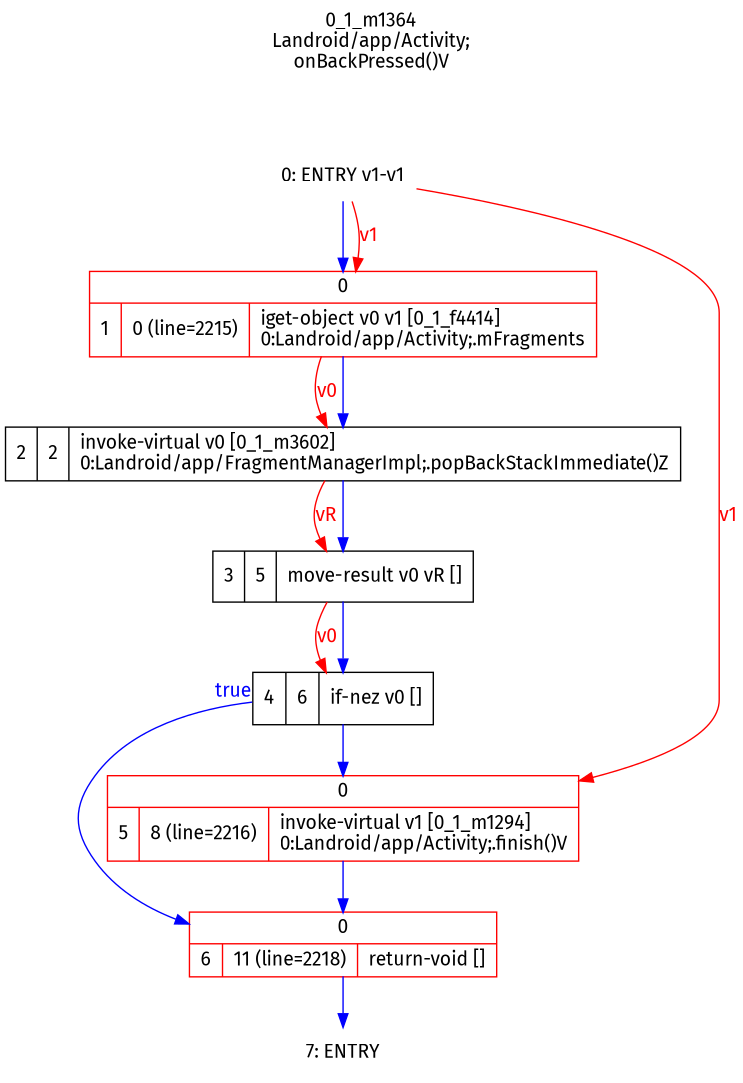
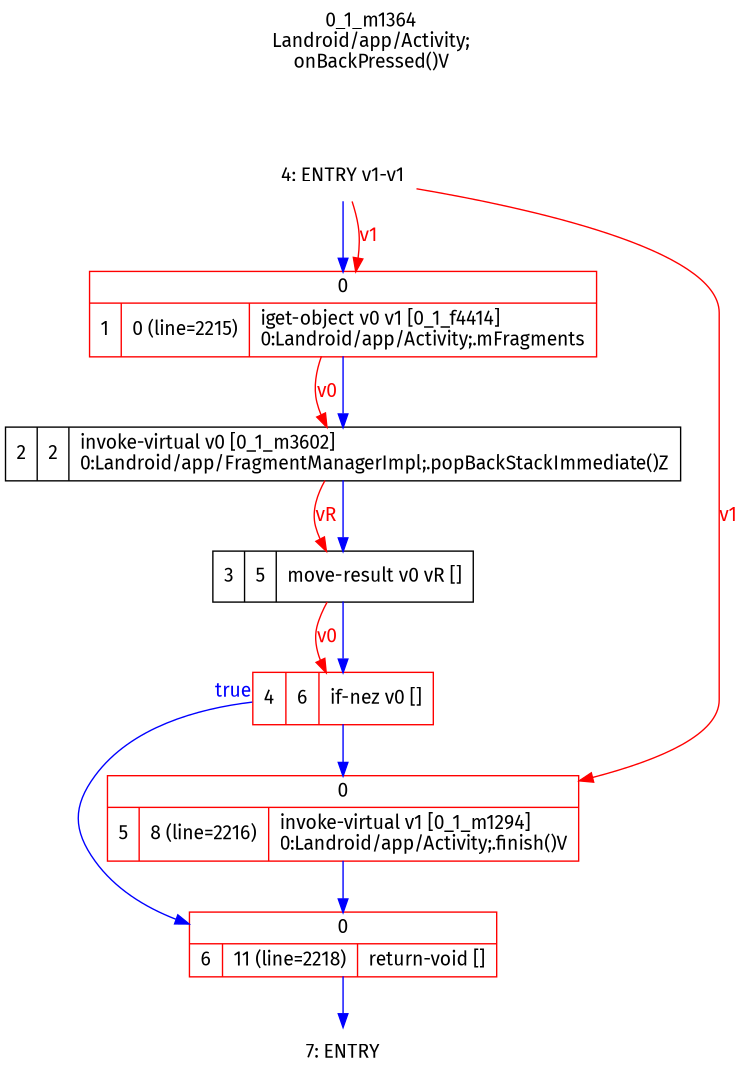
  digraph {
    fontname="Fira Sans"
    label="0_1_m1364\nLandroid/app/Activity;\nonBackPressed()V"
    labelloc=t
    rankdir=UD
    node [fontname="Fira Sans" shape=record]
    edge [color=blue fontcolor=blue fontname="Fira Sans" weight=100]
-   n1 [label="0: ENTRY v1-v1" shape=plaintext]
+   n1 [label="4: ENTRY v1-v1" shape=plaintext]
    n2 [color=red label="{0|{1|0 (line=2215)|iget-object v0 v1 [0_1_f4414]\l0:Landroid/app/Activity;.mFragments\l}}"]
    n3 [color=red label="{0|{5|8 (line=2216)|invoke-virtual v1 [0_1_m1294]\l0:Landroid/app/Activity;.finish()V\l}}"]
    n4 [label="2|2|invoke-virtual v0 [0_1_m3602]\l0:Landroid/app/FragmentManagerImpl;.popBackStackImmediate()Z\l"]
    n5 [color=red label="{0|{6|11 (line=2218)|return-void []\l}}"]
    n6 [label="3|5|move-result v0 vR []\l"]
-   n7 [label="4|6|if-nez v0 []\l"]
+   n7 [label="4|6|if-nez v0 []\l" color=red]
    n8 [label="7: ENTRY" shape=plaintext]
    n1 -> n2
    n1 -> n2 [color=red fontcolor=red label=v1 weight=""]
    n1 -> n3 [color=red fontcolor=red label=v1 weight=""]
    n2 -> n4
    n2 -> n4 [color=red fontcolor=red label=v0 weight=""]
    n3 -> n5
    n4 -> n6
    n4 -> n6 [color=red fontcolor=red label=vR weight=""]
    n5 -> n8
    n6 -> n7
    n6 -> n7 [color=red fontcolor=red label=v0 weight=""]
    n7 -> n3
    n7 -> n5 [taillabel=true weight=10]
  }
